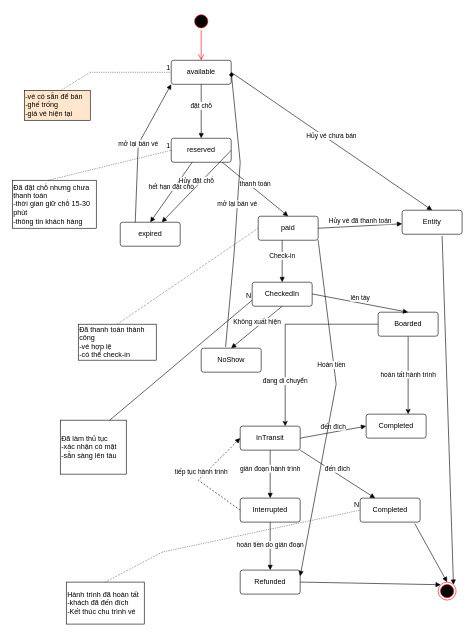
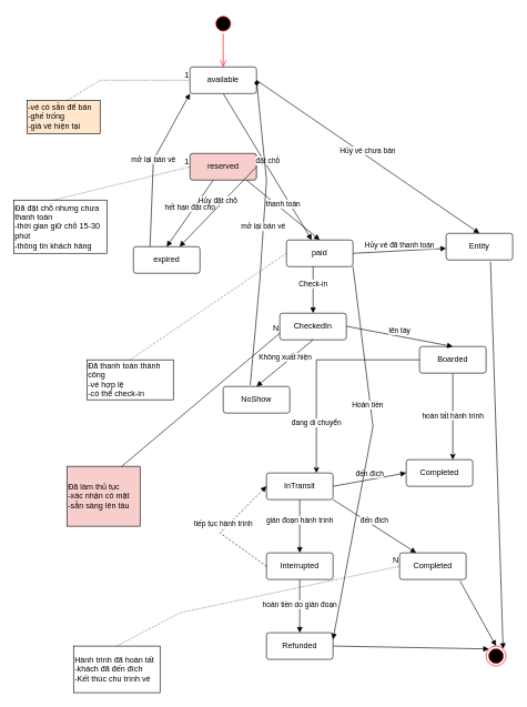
  <mxCell id="0" />
  <mxCell id="1" parent="0" />
  <mxCell id="2" value="" style="ellipse;html=1;shape=startState;fillColor=#000000;strokeColor=#ff0000;" vertex="1" parent="1"><mxGeometry x="320" y="20" width="30" height="30" as="geometry" /></mxCell>
  <mxCell id="3" value="-vé có sẵn để bán&lt;div&gt;&lt;span style=&quot;background-color: transparent; color: light-dark(rgb(0, 0, 0), rgb(255, 255, 255));&quot;&gt;-ghế trống&lt;/span&gt;&lt;/div&gt;&lt;div&gt;&lt;span style=&quot;background-color: transparent; color: light-dark(rgb(0, 0, 0), rgb(255, 255, 255));&quot;&gt;-giá vé hiện tại&lt;/span&gt;&lt;/div&gt;" style="whiteSpace=wrap;html=1;align=left;fillColor=#ffe6cc;" vertex="1" parent="1"><mxGeometry x="40" y="150" width="110" height="50" as="geometry" /></mxCell>
  <mxCell id="4" value="" style="endArrow=none;html=1;rounded=0;dashed=1;dashPattern=1 2;exitX=0.56;exitY=-0.004;exitDx=0;exitDy=0;exitPerimeter=0;entryX=0;entryY=0.5;entryDx=0;entryDy=0;" edge="1" parent="1" source="3" target="8"><mxGeometry relative="1" as="geometry"><mxPoint x="70" y="340" as="sourcePoint" /><mxPoint x="280" y="120" as="targetPoint" /><Array as="points"><mxPoint x="150" y="120" /></Array></mxGeometry></mxCell>
  <mxCell id="5" value="1" style="resizable=0;html=1;whiteSpace=wrap;align=right;verticalAlign=bottom;" connectable="0" vertex="1" parent="4"><mxGeometry x="1" relative="1" as="geometry" /></mxCell>
- <mxCell id="6" value="reserved" style="rounded=1;arcSize=10;whiteSpace=wrap;html=1;align=center;" vertex="1" parent="1"><mxGeometry x="285" y="230" width="100" height="40" as="geometry" /></mxCell>
+ <mxCell id="6" value="reserved" style="rounded=1;arcSize=10;whiteSpace=wrap;html=1;align=center;fillColor=#f8cecc;" vertex="1" parent="1"><mxGeometry x="285" y="230" width="100" height="40" as="geometry" /></mxCell>
  <mxCell id="7" value="" style="edgeStyle=orthogonalEdgeStyle;html=1;verticalAlign=bottom;endArrow=open;endSize=8;strokeColor=#ff0000;rounded=0;" edge="1" parent="1" source="2" target="8"><mxGeometry relative="1" as="geometry"><mxPoint x="335" y="250" as="targetPoint" /><mxPoint x="335" y="50" as="sourcePoint" /></mxGeometry></mxCell>
  <mxCell id="8" value="available" style="rounded=1;arcSize=10;whiteSpace=wrap;html=1;align=center;" vertex="1" parent="1"><mxGeometry x="285" y="100" width="100" height="40" as="geometry" /></mxCell>
- <mxCell id="9" value="đặt chỗ" style="html=1;verticalAlign=bottom;endArrow=block;curved=0;rounded=0;entryX=0.5;entryY=0;entryDx=0;entryDy=0;exitX=0.5;exitY=1;exitDx=0;exitDy=0;" edge="1" parent="1" source="8" target="6"><mxGeometry width="80" relative="1" as="geometry"><mxPoint x="330" y="140" as="sourcePoint" /><mxPoint x="410" y="140" as="targetPoint" /></mxGeometry></mxCell>
+ <mxCell id="9" value="đặt chỗ" style="html=1;verticalAlign=bottom;endArrow=block;curved=0;rounded=0;exitX=0.5;exitY=1;exitDx=0;exitDy=0;" edge="1" parent="1" source="8" target="16"><mxGeometry width="80" relative="1" as="geometry"><mxPoint x="330" y="140" as="sourcePoint" /><mxPoint x="410" y="140" as="targetPoint" /></mxGeometry></mxCell>
  <mxCell id="10" value="expired" style="rounded=1;arcSize=10;whiteSpace=wrap;html=1;align=center;" vertex="1" parent="1"><mxGeometry x="200" y="370" width="100" height="40" as="geometry" /></mxCell>
  <mxCell id="11" value="hết hạn đặt chỗ" style="html=1;verticalAlign=bottom;endArrow=block;curved=0;rounded=0;entryX=0.5;entryY=0;entryDx=0;entryDy=0;" edge="1" parent="1" target="10"><mxGeometry width="80" relative="1" as="geometry"><mxPoint x="320" y="270" as="sourcePoint" /><mxPoint x="400" y="270" as="targetPoint" /></mxGeometry></mxCell>
  <mxCell id="12" value="mở lại bán vé" style="html=1;verticalAlign=bottom;endArrow=block;curved=0;rounded=0;entryX=0;entryY=1;entryDx=0;entryDy=0;exitX=0.25;exitY=0;exitDx=0;exitDy=0;" edge="1" parent="1" source="10" target="8"><mxGeometry width="80" relative="1" as="geometry"><mxPoint x="210" y="370" as="sourcePoint" /><mxPoint x="290" y="370" as="targetPoint" /><Array as="points"><mxPoint x="230" y="240" /></Array></mxGeometry></mxCell>
  <mxCell id="13" value="Đã đặt chỗ nhưng chưa thanh toán&lt;div&gt;-thời gian giữ chỗ 15-30 phút&lt;/div&gt;&lt;div&gt;-thông tin khách hàng&lt;/div&gt;" style="html=1;whiteSpace=wrap;align=left;" vertex="1" parent="1"><mxGeometry x="20" y="300" width="140" height="80" as="geometry" /></mxCell>
  <mxCell id="14" value="" style="endArrow=none;html=1;rounded=0;dashed=1;dashPattern=1 2;entryX=0;entryY=0.5;entryDx=0;entryDy=0;exitX=0.429;exitY=0;exitDx=0;exitDy=0;exitPerimeter=0;" edge="1" parent="1" source="13" target="6"><mxGeometry relative="1" as="geometry"><mxPoint x="80" y="330" as="sourcePoint" /><mxPoint x="280" y="250" as="targetPoint" /><Array as="points" /></mxGeometry></mxCell>
  <mxCell id="15" value="1" style="resizable=0;html=1;whiteSpace=wrap;align=right;verticalAlign=bottom;" connectable="0" vertex="1" parent="14"><mxGeometry x="1" relative="1" as="geometry" /></mxCell>
  <mxCell id="16" value="paid" style="rounded=1;arcSize=10;whiteSpace=wrap;html=1;align=center;" vertex="1" parent="1"><mxGeometry x="430" y="360" width="100" height="40" as="geometry" /></mxCell>
  <mxCell id="17" value="thanh toán" style="html=1;verticalAlign=bottom;endArrow=block;curved=0;rounded=0;entryX=0.5;entryY=0;entryDx=0;entryDy=0;" edge="1" parent="1" target="16"><mxGeometry width="80" relative="1" as="geometry"><mxPoint x="370" y="270" as="sourcePoint" /><mxPoint x="450" y="270" as="targetPoint" /></mxGeometry></mxCell>
  <mxCell id="18" value="Đã thanh toán thành công&lt;div&gt;-vé hợp lệ&lt;/div&gt;&lt;div&gt;-có thể check-in&lt;/div&gt;" style="html=1;whiteSpace=wrap;align=left;" vertex="1" parent="1"><mxGeometry x="130" y="540" width="130" height="60" as="geometry" /></mxCell>
  <mxCell id="19" value="" style="endArrow=none;html=1;rounded=0;dashed=1;dashPattern=1 2;entryX=0;entryY=0.5;entryDx=0;entryDy=0;exitX=0.5;exitY=0;exitDx=0;exitDy=0;" edge="1" parent="1" source="18" target="16"><mxGeometry relative="1" as="geometry"><mxPoint x="260" y="440" as="sourcePoint" /><mxPoint x="420" y="440" as="targetPoint" /></mxGeometry></mxCell>
  <mxCell id="20" value="CheckedIn" style="rounded=1;arcSize=10;whiteSpace=wrap;html=1;align=center;" vertex="1" parent="1"><mxGeometry x="420" y="470" width="100" height="40" as="geometry" /></mxCell>
  <mxCell id="21" value="Check-in" style="html=1;verticalAlign=bottom;endArrow=block;curved=0;rounded=0;entryX=0.5;entryY=0;entryDx=0;entryDy=0;" edge="1" parent="1" target="20"><mxGeometry width="80" relative="1" as="geometry"><mxPoint x="470" y="400" as="sourcePoint" /><mxPoint x="550" y="400" as="targetPoint" /></mxGeometry></mxCell>
  <mxCell id="22" value="NoShow" style="rounded=1;arcSize=10;whiteSpace=wrap;html=1;align=center;" vertex="1" parent="1"><mxGeometry x="335" y="580" width="100" height="40" as="geometry" /></mxCell>
  <mxCell id="23" value="Không xuất hiện" style="html=1;verticalAlign=bottom;endArrow=block;curved=0;rounded=0;entryX=0.5;entryY=0;entryDx=0;entryDy=0;exitX=0.5;exitY=1;exitDx=0;exitDy=0;" edge="1" parent="1" source="20" target="22"><mxGeometry width="80" relative="1" as="geometry"><mxPoint x="300" y="520" as="sourcePoint" /><mxPoint x="380" y="520" as="targetPoint" /></mxGeometry></mxCell>
  <mxCell id="24" value="mở lại bán vé" style="html=1;verticalAlign=bottom;endArrow=diamond;curved=0;rounded=0;exitX=0.406;exitY=-0.054;exitDx=0;exitDy=0;exitPerimeter=0;entryX=1;entryY=0.5;entryDx=0;entryDy=0;" edge="1" parent="1" source="22" target="8"><mxGeometry width="80" relative="1" as="geometry"><mxPoint x="300" y="520" as="sourcePoint" /><mxPoint x="380" y="520" as="targetPoint" /><Array as="points"><mxPoint x="390" y="420" /><mxPoint x="400" y="270" /></Array></mxGeometry></mxCell>
  <mxCell id="25" value="" style="edgeStyle=orthogonalEdgeStyle;rounded=0;orthogonalLoop=1;jettySize=auto;html=1;exitX=0.5;exitY=1;exitDx=0;exitDy=0;" edge="1" parent="1" source="27" target="29"><mxGeometry relative="1" as="geometry"><mxPoint x="630" y="590" as="sourcePoint" /><Array as="points"><mxPoint x="680" y="620" /><mxPoint x="680" y="620" /></Array></mxGeometry></mxCell>
  <mxCell id="26" value="hoàn tất hành trình" style="edgeLabel;html=1;align=center;verticalAlign=middle;resizable=0;points=[];" vertex="1" connectable="0" parent="25"><mxGeometry x="-0.026" y="-1" relative="1" as="geometry"><mxPoint as="offset" /></mxGeometry></mxCell>
  <mxCell id="27" value="Boarded" style="rounded=1;arcSize=10;whiteSpace=wrap;html=1;align=center;" vertex="1" parent="1"><mxGeometry x="630" y="520" width="100" height="40" as="geometry" /></mxCell>
  <mxCell id="28" value="lên tày" style="html=1;verticalAlign=bottom;endArrow=block;curved=0;rounded=0;entryX=0.5;entryY=0;entryDx=0;entryDy=0;" edge="1" parent="1" target="27"><mxGeometry width="80" relative="1" as="geometry"><mxPoint x="520" y="489.57" as="sourcePoint" /><mxPoint x="600" y="489.57" as="targetPoint" /></mxGeometry></mxCell>
  <mxCell id="29" value="Completed" style="rounded=1;arcSize=10;whiteSpace=wrap;html=1;align=center;" vertex="1" parent="1"><mxGeometry x="610" y="690" width="100" height="40" as="geometry" /></mxCell>
  <mxCell id="30" value="InTransit" style="rounded=1;arcSize=10;whiteSpace=wrap;html=1;align=center;" vertex="1" parent="1"><mxGeometry x="400" y="710" width="100" height="40" as="geometry" /></mxCell>
  <mxCell id="31" style="edgeStyle=orthogonalEdgeStyle;rounded=0;orthogonalLoop=1;jettySize=auto;html=1;entryX=0.75;entryY=0;entryDx=0;entryDy=0;" edge="1" parent="1" source="27" target="30"><mxGeometry relative="1" as="geometry"><mxPoint x="581.43" y="589.72" as="sourcePoint" /><mxPoint x="470.03" y="690" as="targetPoint" /></mxGeometry></mxCell>
  <mxCell id="32" value="đang di chuyển" style="edgeLabel;html=1;align=center;verticalAlign=middle;resizable=0;points=[];" vertex="1" connectable="0" parent="31"><mxGeometry x="0.53" y="-1" relative="1" as="geometry"><mxPoint as="offset" /></mxGeometry></mxCell>
  <mxCell id="33" value="đến đích" style="html=1;verticalAlign=bottom;endArrow=block;curved=0;rounded=0;exitX=1;exitY=0.5;exitDx=0;exitDy=0;entryX=0;entryY=0.5;entryDx=0;entryDy=0;" edge="1" parent="1" source="30" target="29"><mxGeometry width="80" relative="1" as="geometry"><mxPoint x="350" y="480" as="sourcePoint" /><mxPoint x="430" y="480" as="targetPoint" /></mxGeometry></mxCell>
  <mxCell id="34" value="Interrupted" style="rounded=1;arcSize=10;whiteSpace=wrap;html=1;align=center;" vertex="1" parent="1"><mxGeometry x="400" y="830" width="100" height="40" as="geometry" /></mxCell>
  <mxCell id="35" value="gián đoạn hành trình" style="html=1;verticalAlign=bottom;endArrow=block;curved=0;rounded=0;entryX=0.5;entryY=0;entryDx=0;entryDy=0;" edge="1" parent="1" target="34"><mxGeometry width="80" relative="1" as="geometry"><mxPoint x="450" y="750" as="sourcePoint" /><mxPoint x="530" y="750" as="targetPoint" /></mxGeometry></mxCell>
  <mxCell id="36" value="tiếp tục hành trình" style="html=1;verticalAlign=bottom;endArrow=block;curved=0;rounded=0;exitX=0;exitY=0.5;exitDx=0;exitDy=0;entryX=0;entryY=0.5;entryDx=0;entryDy=0;dashed=1;" edge="1" parent="1" source="34" target="30"><mxGeometry width="80" relative="1" as="geometry"><mxPoint x="350" y="750" as="sourcePoint" /><mxPoint x="430" y="750" as="targetPoint" /><Array as="points"><mxPoint x="330" y="800" /></Array></mxGeometry></mxCell>
  <mxCell id="37" value="Refunded" style="rounded=1;arcSize=10;whiteSpace=wrap;html=1;align=center;" vertex="1" parent="1"><mxGeometry x="400" y="950" width="100" height="40" as="geometry" /></mxCell>
  <mxCell id="38" value="" style="html=1;verticalAlign=bottom;endArrow=block;curved=0;rounded=0;exitX=0.5;exitY=1;exitDx=0;exitDy=0;" edge="1" parent="1" source="34" target="37"><mxGeometry x="1" y="-124" width="80" relative="1" as="geometry"><mxPoint x="350" y="750" as="sourcePoint" /><mxPoint x="430" y="750" as="targetPoint" /><mxPoint x="30" y="-4" as="offset" /></mxGeometry></mxCell>
  <mxCell id="39" value="hoàn tiền do gián đoạn" style="edgeLabel;html=1;align=center;verticalAlign=middle;resizable=0;points=[];" vertex="1" connectable="0" parent="38"><mxGeometry x="-0.087" y="-1" relative="1" as="geometry"><mxPoint as="offset" /></mxGeometry></mxCell>
  <mxCell id="40" value="Completed" style="rounded=1;arcSize=10;whiteSpace=wrap;html=1;align=center;" vertex="1" parent="1"><mxGeometry x="600" y="830" width="100" height="40" as="geometry" /></mxCell>
  <mxCell id="41" value="đến đích" style="html=1;verticalAlign=bottom;endArrow=block;curved=0;rounded=0;entryX=0.25;entryY=0;entryDx=0;entryDy=0;exitX=1;exitY=1;exitDx=0;exitDy=0;" edge="1" parent="1" source="30" target="40"><mxGeometry width="80" relative="1" as="geometry"><mxPoint x="350" y="750" as="sourcePoint" /><mxPoint x="430" y="750" as="targetPoint" /></mxGeometry></mxCell>
  <mxCell id="42" value="Hành trình đã hoàn tất&lt;div&gt;-khách đã đến đích&lt;/div&gt;&lt;div&gt;-Kết thúc chu trình vé&lt;/div&gt;" style="html=1;whiteSpace=wrap;align=left;" vertex="1" parent="1"><mxGeometry x="110" y="970" width="130" height="70" as="geometry" /></mxCell>
  <mxCell id="43" value="" style="endArrow=none;html=1;rounded=0;dashed=1;dashPattern=1 2;entryX=0;entryY=0.5;entryDx=0;entryDy=0;exitX=0.5;exitY=0;exitDx=0;exitDy=0;" edge="1" parent="1" source="42" target="40"><mxGeometry relative="1" as="geometry"><mxPoint x="190" y="960" as="sourcePoint" /><mxPoint x="430" y="860" as="targetPoint" /><Array as="points"><mxPoint x="270" y="920" /></Array></mxGeometry></mxCell>
  <mxCell id="44" value="N" style="resizable=0;html=1;whiteSpace=wrap;align=right;verticalAlign=bottom;" connectable="0" vertex="1" parent="43"><mxGeometry x="1" relative="1" as="geometry" /></mxCell>
  <mxCell id="45" value="Entity" style="rounded=1;arcSize=10;whiteSpace=wrap;html=1;align=center;" vertex="1" parent="1"><mxGeometry x="670" y="350" width="100" height="40" as="geometry" /></mxCell>
  <mxCell id="46" value="Hủy đặt chỗ" style="html=1;verticalAlign=bottom;endArrow=block;curved=0;rounded=0;exitX=1;exitY=0.5;exitDx=0;exitDy=0;" edge="1" parent="1" source="6" target="10"><mxGeometry width="80" relative="1" as="geometry"><mxPoint x="450" y="310" as="sourcePoint" /><mxPoint x="530" y="310" as="targetPoint" /></mxGeometry></mxCell>
  <mxCell id="47" value="Hủy vé chưa bán" style="html=1;verticalAlign=bottom;endArrow=block;curved=0;rounded=0;exitX=1;exitY=0.5;exitDx=0;exitDy=0;entryX=0.5;entryY=0;entryDx=0;entryDy=0;" edge="1" parent="1" source="8" target="45"><mxGeometry width="80" relative="1" as="geometry"><mxPoint x="450" y="310" as="sourcePoint" /><mxPoint x="530" y="310" as="targetPoint" /></mxGeometry></mxCell>
  <mxCell id="48" value="" style="ellipse;html=1;shape=endState;fillColor=#000000;strokeColor=#ff0000;" vertex="1" parent="1"><mxGeometry x="730" y="970" width="30" height="30" as="geometry" /></mxCell>
  <mxCell id="49" value="" style="html=1;verticalAlign=bottom;endArrow=block;curved=0;rounded=0;entryX=0;entryY=0;entryDx=0;entryDy=0;exitX=1;exitY=0.5;exitDx=0;exitDy=0;" edge="1" parent="1" source="37" target="48"><mxGeometry width="80" relative="1" as="geometry"><mxPoint x="450" y="820" as="sourcePoint" /><mxPoint x="530" y="820" as="targetPoint" /></mxGeometry></mxCell>
  <mxCell id="50" value="" style="html=1;verticalAlign=bottom;endArrow=block;curved=0;rounded=0;entryX=0.5;entryY=0;entryDx=0;entryDy=0;exitX=0.909;exitY=1.058;exitDx=0;exitDy=0;exitPerimeter=0;" edge="1" parent="1" source="40" target="48"><mxGeometry width="80" relative="1" as="geometry"><mxPoint x="450" y="820" as="sourcePoint" /><mxPoint x="530" y="820" as="targetPoint" /></mxGeometry></mxCell>
  <mxCell id="51" value="Hủy vé đã thanh toán" style="html=1;verticalAlign=bottom;endArrow=block;curved=0;rounded=0;exitX=1;exitY=0.5;exitDx=0;exitDy=0;" edge="1" parent="1" source="16" target="45"><mxGeometry width="80" relative="1" as="geometry"><mxPoint x="570" y="390" as="sourcePoint" /><mxPoint x="650" y="390" as="targetPoint" /></mxGeometry></mxCell>
  <mxCell id="52" value="" style="html=1;verticalAlign=bottom;endArrow=block;curved=0;rounded=0;exitX=0.667;exitY=1.072;exitDx=0;exitDy=0;exitPerimeter=0;entryX=1;entryY=0;entryDx=0;entryDy=0;" edge="1" parent="1" source="45" target="48"><mxGeometry width="80" relative="1" as="geometry"><mxPoint x="570" y="550" as="sourcePoint" /><mxPoint x="760" y="720" as="targetPoint" /></mxGeometry></mxCell>
- <mxCell id="53" value="Đã làm thủ tục&lt;div&gt;-xác nhận có mặt&lt;/div&gt;&lt;div&gt;-sẵn sàng lên tàu&lt;/div&gt;" style="html=1;whiteSpace=wrap;align=left;" vertex="1" parent="1"><mxGeometry x="100" y="700" width="110" height="90" as="geometry" /></mxCell>
+ <mxCell id="53" value="Đã làm thủ tục&lt;div&gt;-xác nhận có mặt&lt;/div&gt;&lt;div&gt;-sẵn sàng lên tàu&lt;/div&gt;" style="html=1;whiteSpace=wrap;align=left;fillColor=#f8cecc;" vertex="1" parent="1"><mxGeometry x="100" y="700" width="110" height="90" as="geometry" /></mxCell>
  <mxCell id="54" value="" style="endArrow=none;html=1;rounded=0;dashed=0;dashPattern=1 2;exitX=0.75;exitY=0;exitDx=0;exitDy=0;entryX=0;entryY=0.75;entryDx=0;entryDy=0;" edge="1" parent="1" source="53" target="20"><mxGeometry relative="1" as="geometry"><mxPoint x="380" y="690" as="sourcePoint" /><mxPoint x="540" y="690" as="targetPoint" /></mxGeometry></mxCell>
  <mxCell id="55" value="N" style="resizable=0;html=1;whiteSpace=wrap;align=right;verticalAlign=bottom;" connectable="0" vertex="1" parent="54"><mxGeometry x="1" relative="1" as="geometry" /></mxCell>
  <mxCell id="56" value="" style="html=1;verticalAlign=bottom;endArrow=block;curved=0;rounded=0;exitX=1;exitY=1;exitDx=0;exitDy=0;entryX=1;entryY=0.25;entryDx=0;entryDy=0;" edge="1" parent="1" source="16" target="37"><mxGeometry x="-0.146" y="30" width="80" relative="1" as="geometry"><mxPoint x="420" y="660" as="sourcePoint" /><mxPoint x="500" y="660" as="targetPoint" /><Array as="points"><mxPoint x="560" y="640" /></Array><mxPoint y="-4" as="offset" /></mxGeometry></mxCell>
  <mxCell id="57" value="Hoàn tiền" style="edgeLabel;html=1;align=center;verticalAlign=middle;resizable=0;points=[];" vertex="1" connectable="0" parent="56"><mxGeometry x="-0.263" y="-4" relative="1" as="geometry"><mxPoint as="offset" /></mxGeometry></mxCell>
